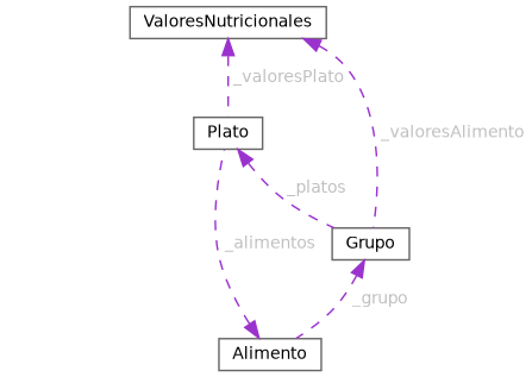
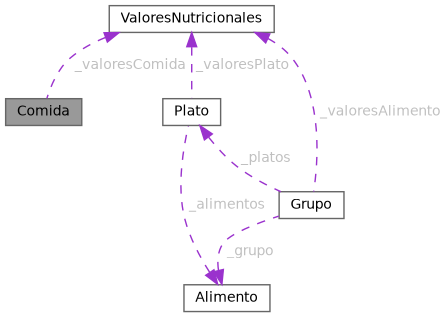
  digraph {
    node [color=gray40 fillcolor=white fontname=Helvetica fontsize=10 shape=box style=filled]
    edge [color=darkorchid3 dir=back fontcolor=grey fontname=Helvetica fontsize=10 labelfontname=Helvetica labelfontsize=10 style=dashed]
+   n1 [fillcolor=grey60 fontcolor=black height=0.2 label=Comida width=0.4]
    n2 [height=0.2 label=Plato width=0.4]
    n3 [height=0.2 label=Grupo width=0.4]
    n4 [height=0.2 label=Alimento width=0.4]
    n5 [height=0.2 label=ValoresNutricionales width=0.4]
    n2 -> n3 [label=" _platos"]
-   n3 -> n4 [label=" _grupo"]
+   n4 -> n3 [label=" _grupo"]
    n4 -> n2 [label=" _alimentos"]
+   n5 -> n1 [label=" _valoresComida"]
    n5 -> n2 [label=" _valoresPlato"]
    n5 -> n3 [label=" _valoresAlimento"]
  }
